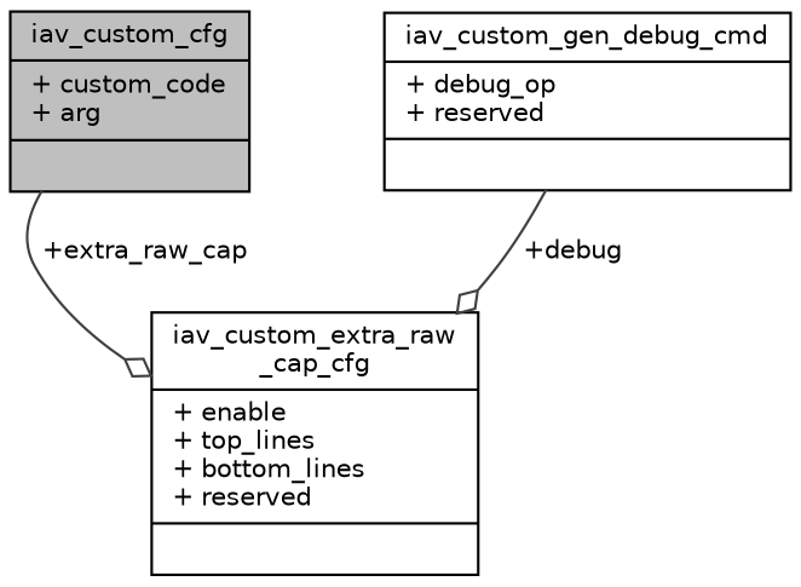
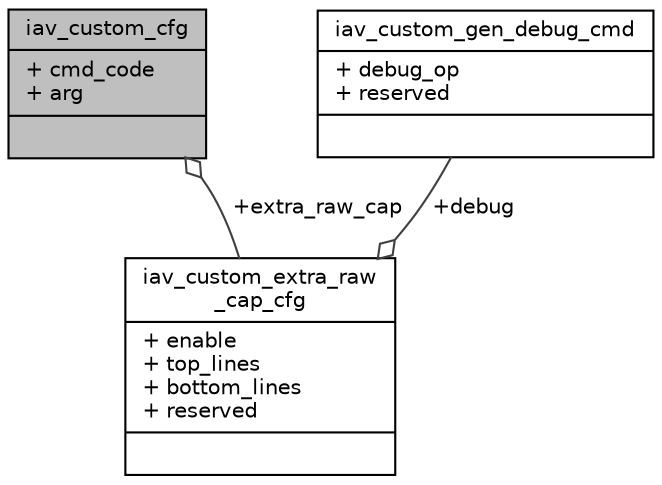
  digraph {
    node [color=black fontname=Helvetica fontsize=10 shape=record]
    edge [arrowhead=odiamond color=grey25 fontname=Helvetica fontsize=10 labelfontname=Helvetica labelfontsize=10 style=solid]
-   n1 [fillcolor=grey75 fontcolor=black height=0.2 label="{iav_custom_cfg\n|+ custom_code\l+ arg\l|}" style=filled width=0.4]
+   n1 [fillcolor=grey75 fontcolor=black height=0.2 label="{iav_custom_cfg\n|+ cmd_code\l+ arg\l|}" style=filled width=0.4]
    n2 [height=0.2 label="{iav_custom_gen_debug_cmd\n|+ debug_op\l+ reserved\l|}" width=0.4]
    n3 [height=0.2 label="{iav_custom_extra_raw\l_cap_cfg\n|+ enable\l+ top_lines\l+ bottom_lines\l+ reserved\l|}" width=0.4]
    n2 -> n3 [label=" +debug"]
-   n1 -> n3 [label=" +extra_raw_cap"]
+   n3 -> n1 [label=" +extra_raw_cap"]
  }
